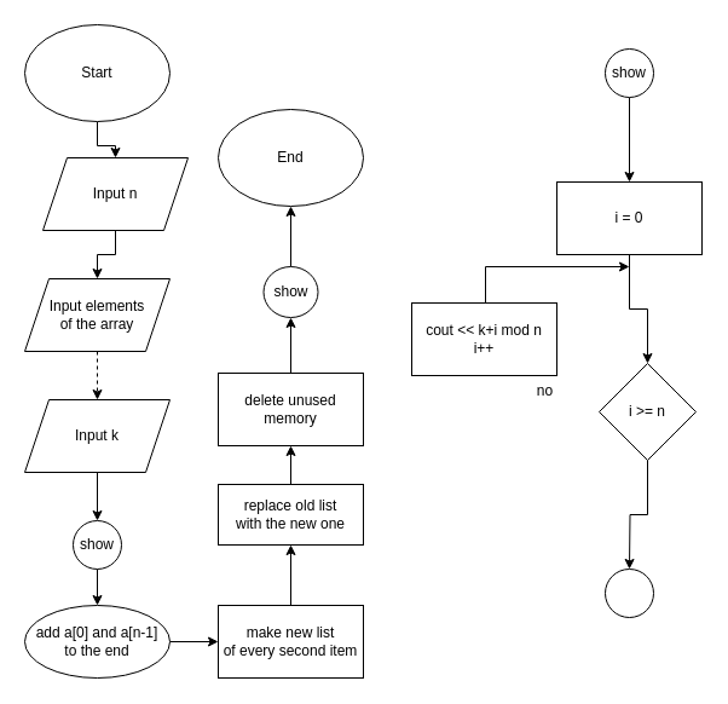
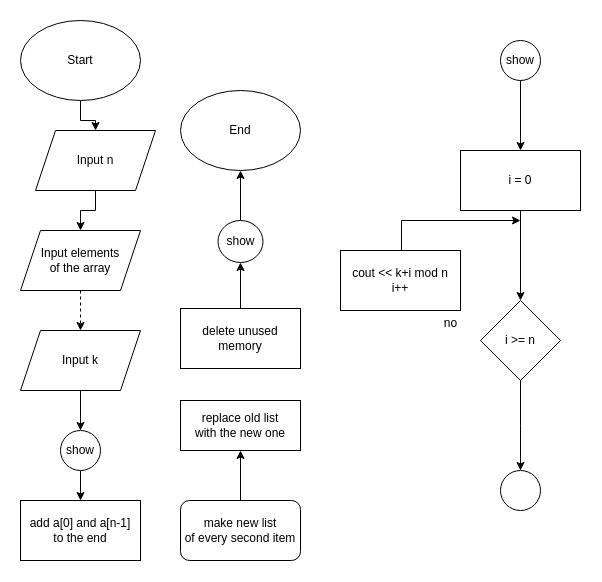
  <mxCell id="0" />
  <mxCell id="1" parent="0" />
  <mxCell id="2" value="" style="edgeStyle=orthogonalEdgeStyle;rounded=0;orthogonalLoop=1;jettySize=auto;html=1;" edge="1" parent="1" source="3" target="5"><mxGeometry relative="1" as="geometry" /></mxCell>
  <mxCell id="3" value="Start" style="ellipse;whiteSpace=wrap;html=1;" vertex="1" parent="1"><mxGeometry x="20" y="20" width="120" height="80" as="geometry" /></mxCell>
  <mxCell id="4" value="" style="edgeStyle=orthogonalEdgeStyle;rounded=0;orthogonalLoop=1;jettySize=auto;html=1;" edge="1" parent="1" source="5" target="7"><mxGeometry relative="1" as="geometry" /></mxCell>
  <mxCell id="5" value="Input n" style="shape=parallelogram;perimeter=parallelogramPerimeter;whiteSpace=wrap;html=1;fixedSize=1;" vertex="1" parent="1"><mxGeometry x="35" y="130" width="120" height="60" as="geometry" /></mxCell>
  <mxCell id="6" value="" style="edgeStyle=orthogonalEdgeStyle;rounded=0;orthogonalLoop=1;jettySize=auto;html=1;dashed=1;" edge="1" parent="1" source="7" target="9"><mxGeometry relative="1" as="geometry" /></mxCell>
  <mxCell id="7" value="Input elements&lt;br&gt;of the array" style="shape=parallelogram;perimeter=parallelogramPerimeter;whiteSpace=wrap;html=1;fixedSize=1;" vertex="1" parent="1"><mxGeometry x="20" y="230" width="120" height="60" as="geometry" /></mxCell>
  <mxCell id="8" value="" style="edgeStyle=orthogonalEdgeStyle;rounded=0;orthogonalLoop=1;jettySize=auto;html=1;" edge="1" parent="1" source="9" target="11"><mxGeometry relative="1" as="geometry" /></mxCell>
  <mxCell id="9" value="Input k" style="shape=parallelogram;perimeter=parallelogramPerimeter;whiteSpace=wrap;html=1;fixedSize=1;" vertex="1" parent="1"><mxGeometry x="20" y="330" width="120" height="60" as="geometry" /></mxCell>
  <mxCell id="10" value="" style="edgeStyle=orthogonalEdgeStyle;rounded=0;orthogonalLoop=1;jettySize=auto;html=1;" edge="1" parent="1" source="11" target="23"><mxGeometry relative="1" as="geometry" /></mxCell>
  <mxCell id="11" value="show" style="ellipse;whiteSpace=wrap;html=1;" vertex="1" parent="1"><mxGeometry x="60" y="430" width="40" height="40" as="geometry" /></mxCell>
  <mxCell id="12" value="" style="edgeStyle=orthogonalEdgeStyle;rounded=0;orthogonalLoop=1;jettySize=auto;html=1;" edge="1" parent="1" source="13" target="15"><mxGeometry relative="1" as="geometry" /></mxCell>
  <mxCell id="13" value="show" style="ellipse;whiteSpace=wrap;html=1;aspect=fixed;" vertex="1" parent="1"><mxGeometry x="500" y="40" width="40" height="40" as="geometry" /></mxCell>
  <mxCell id="14" value="" style="edgeStyle=orthogonalEdgeStyle;rounded=0;orthogonalLoop=1;jettySize=auto;html=1;" edge="1" parent="1" source="15" target="18"><mxGeometry relative="1" as="geometry" /></mxCell>
  <mxCell id="15" value="i = 0" style="whiteSpace=wrap;html=1;" vertex="1" parent="1"><mxGeometry x="460" y="150" width="120" height="60" as="geometry" /></mxCell>
  <mxCell id="16" style="edgeStyle=orthogonalEdgeStyle;rounded=0;orthogonalLoop=1;jettySize=auto;html=1;" edge="1" parent="1" source="19"><mxGeometry relative="1" as="geometry"><mxPoint x="520" y="220" as="targetPoint" /><Array as="points"><mxPoint x="401" y="220" /></Array></mxGeometry></mxCell>
  <mxCell id="17" value="" style="edgeStyle=orthogonalEdgeStyle;rounded=0;orthogonalLoop=1;jettySize=auto;html=1;" edge="1" parent="1" source="18"><mxGeometry relative="1" as="geometry"><mxPoint x="520" y="470" as="targetPoint" /></mxGeometry></mxCell>
- <mxCell id="18" value="i &amp;gt;=&amp;nbsp;n" style="rhombus;whiteSpace=wrap;html=1;" vertex="1" parent="1"><mxGeometry x="495" y="300" width="80" height="80" as="geometry" /></mxCell>
+ <mxCell id="18" value="i &amp;gt;=&amp;nbsp;n" style="rhombus;whiteSpace=wrap;html=1;" vertex="1" parent="1"><mxGeometry x="480" y="300" width="80" height="80" as="geometry" /></mxCell>
  <mxCell id="19" value="cout &amp;lt;&amp;lt; k+i mod n&lt;br&gt;i++" style="rounded=0;whiteSpace=wrap;html=1;" vertex="1" parent="1"><mxGeometry x="340" y="250" width="120" height="60" as="geometry" /></mxCell>
  <mxCell id="20" value="no" style="text;html=1;align=center;verticalAlign=middle;resizable=0;points=[];autosize=1;strokeColor=none;fillColor=none;" vertex="1" parent="1"><mxGeometry x="430" y="308" width="40" height="30" as="geometry" /></mxCell>
  <mxCell id="21" value="" style="ellipse;whiteSpace=wrap;html=1;aspect=fixed;" vertex="1" parent="1"><mxGeometry x="500" y="470" width="40" height="40" as="geometry" /></mxCell>
- <mxCell id="22" value="" style="edgeStyle=orthogonalEdgeStyle;rounded=0;orthogonalLoop=1;jettySize=auto;html=1;" edge="1" parent="1" source="23" target="25"><mxGeometry relative="1" as="geometry" /></mxCell>
- <mxCell id="23" value="add a[0] and a[n-1]&lt;br&gt;to the end" style="ellipse;whiteSpace=wrap;html=1;" vertex="1" parent="1"><mxGeometry x="20" y="500" width="120" height="60" as="geometry" /></mxCell>
+ <mxCell id="23" value="add a[0] and a[n-1]&lt;br&gt;to the end" style="whiteSpace=wrap;html=1;" vertex="1" parent="1"><mxGeometry x="20" y="500" width="120" height="60" as="geometry" /></mxCell>
  <mxCell id="24" value="" style="edgeStyle=orthogonalEdgeStyle;rounded=0;orthogonalLoop=1;jettySize=auto;html=1;" edge="1" parent="1" source="25" target="27"><mxGeometry relative="1" as="geometry" /></mxCell>
- <mxCell id="25" value="make new list&lt;br&gt;of every second item" style="whiteSpace=wrap;html=1;" vertex="1" parent="1"><mxGeometry x="180" y="500" width="120" height="60" as="geometry" /></mxCell>
- <mxCell id="26" value="" style="edgeStyle=orthogonalEdgeStyle;rounded=0;orthogonalLoop=1;jettySize=auto;html=1;" edge="1" parent="1" source="27" target="29"><mxGeometry relative="1" as="geometry" /></mxCell>
+ <mxCell id="25" value="make new list&lt;br&gt;of every second item" style="whiteSpace=wrap;html=1;rounded=1;" vertex="1" parent="1"><mxGeometry x="180" y="500" width="120" height="60" as="geometry" /></mxCell>
  <mxCell id="27" value="replace old list&lt;br&gt;with the new one" style="whiteSpace=wrap;html=1;" vertex="1" parent="1"><mxGeometry x="180" y="400" width="120" height="50" as="geometry" /></mxCell>
  <mxCell id="28" value="" style="edgeStyle=orthogonalEdgeStyle;rounded=0;orthogonalLoop=1;jettySize=auto;html=1;" edge="1" parent="1" source="29" target="31"><mxGeometry relative="1" as="geometry" /></mxCell>
  <mxCell id="29" value="delete unused memory" style="whiteSpace=wrap;html=1;" vertex="1" parent="1"><mxGeometry x="180" y="308" width="120" height="60" as="geometry" /></mxCell>
  <mxCell id="30" value="" style="edgeStyle=orthogonalEdgeStyle;rounded=0;orthogonalLoop=1;jettySize=auto;html=1;" edge="1" parent="1" source="31" target="32"><mxGeometry relative="1" as="geometry" /></mxCell>
  <mxCell id="31" value="show" style="ellipse;whiteSpace=wrap;html=1;" vertex="1" parent="1"><mxGeometry x="217.5" y="220" width="45" height="42" as="geometry" /></mxCell>
  <mxCell id="32" value="End" style="ellipse;whiteSpace=wrap;html=1;" vertex="1" parent="1"><mxGeometry x="180" y="90" width="120" height="80" as="geometry" /></mxCell>
